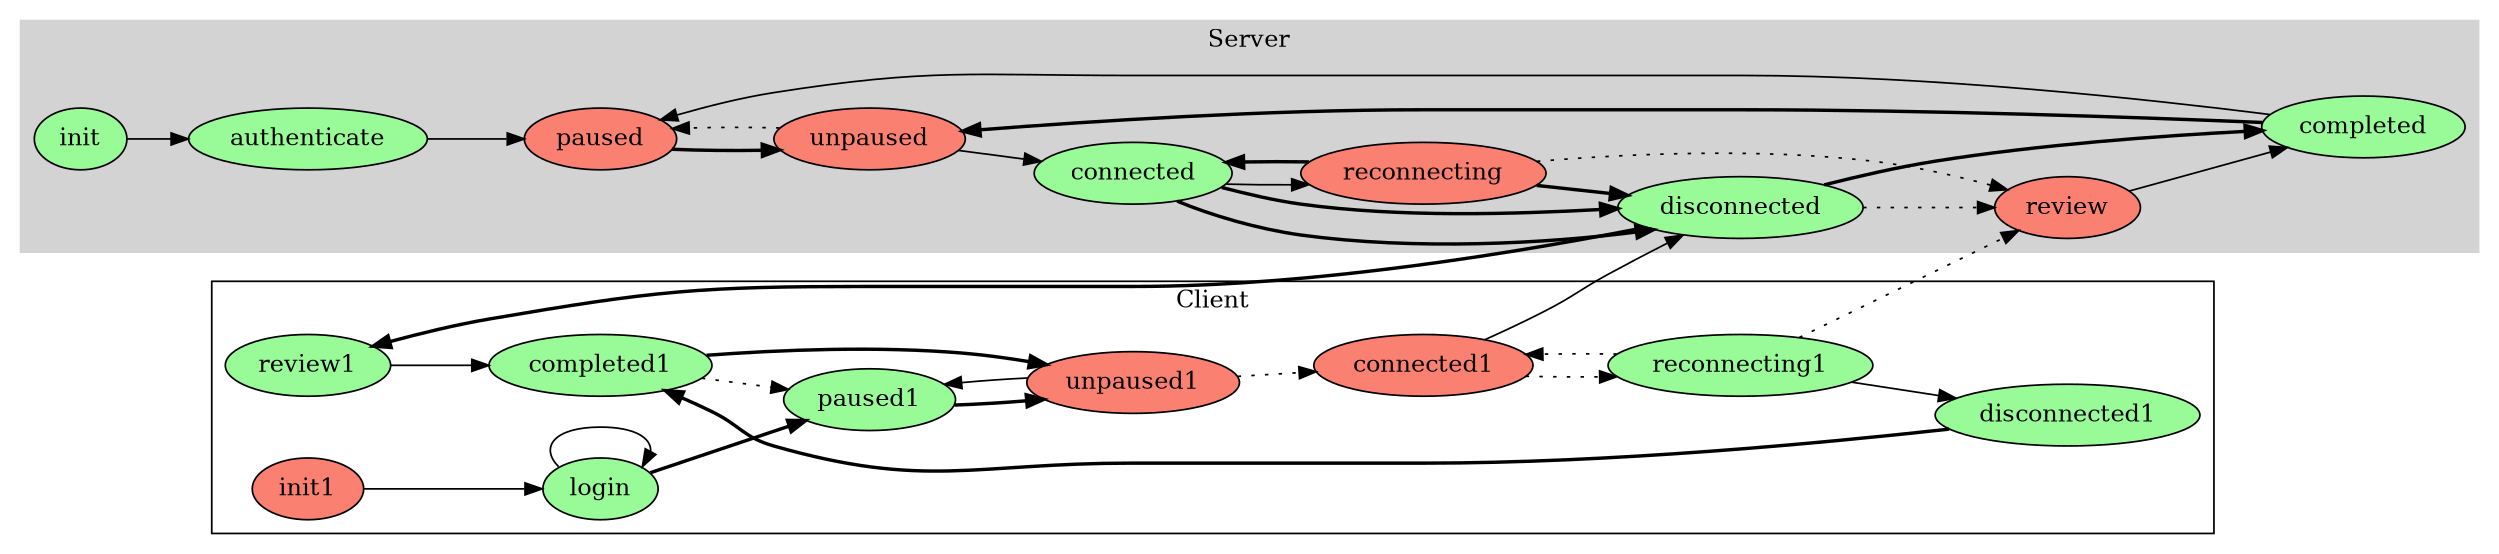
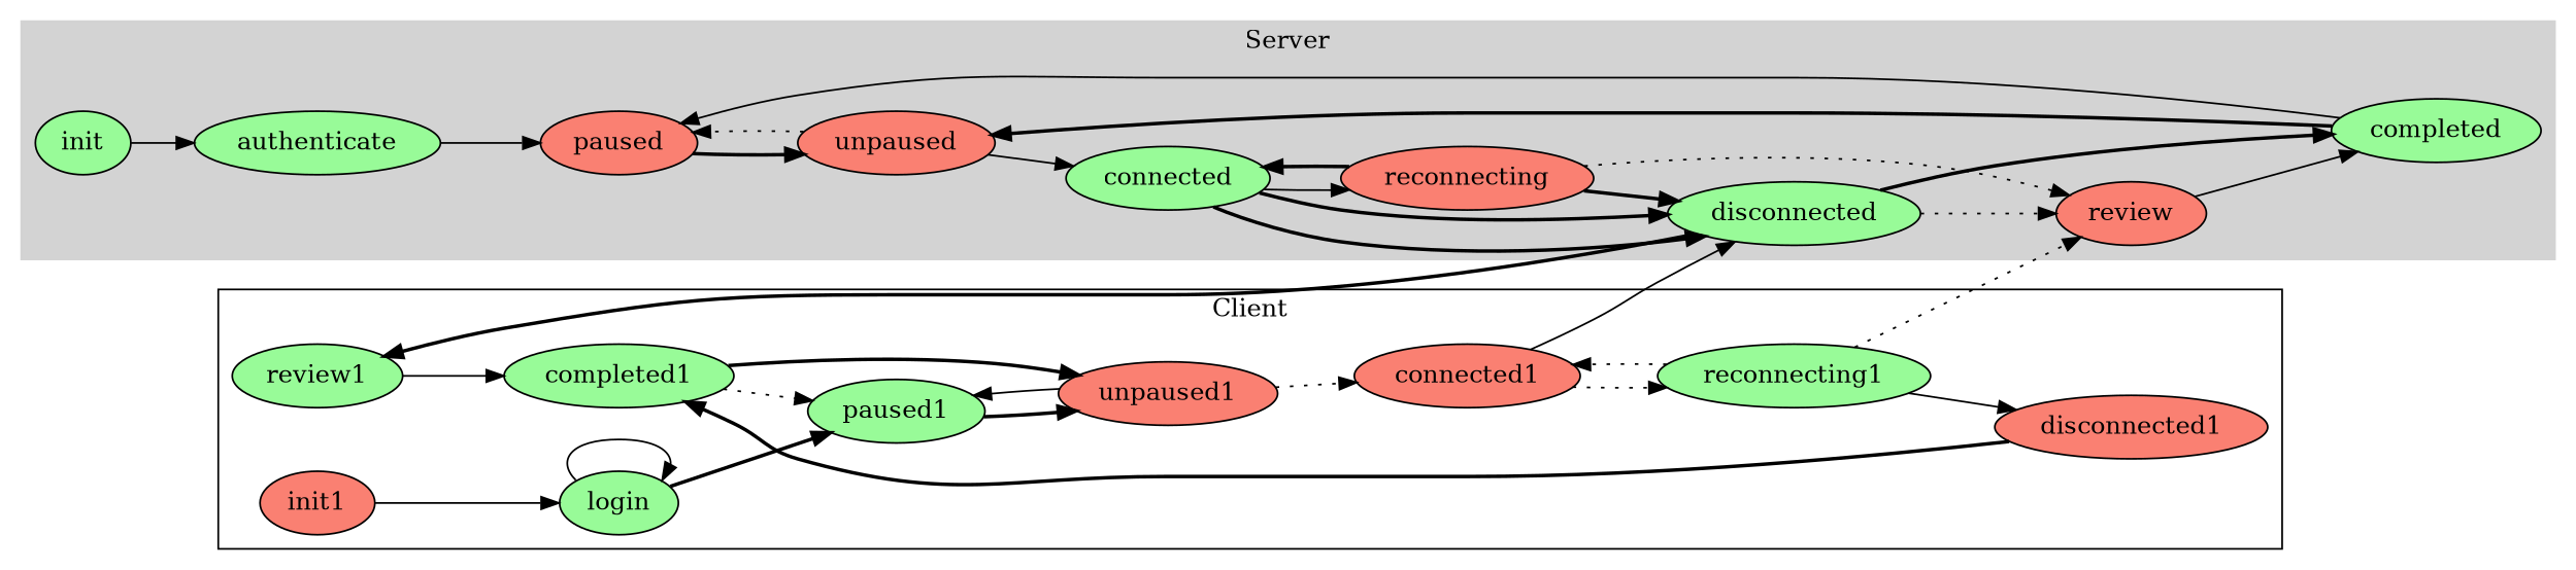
  digraph {
    rankdir=LR
    node [fillcolor=palegreen style=filled]
    edge [style=solid]
    init
    authenticate
    paused [fillcolor=salmon]
    unpaused [fillcolor=salmon]
    connected
    disconnected
    reconnecting [fillcolor=salmon]
    review [fillcolor=salmon]
    completed
    review1
    init1 [fillcolor=salmon]
    login
    paused1
    unpaused1 [fillcolor=salmon]
    connected1 [fillcolor=salmon]
    reconnecting1
    completed1
-   disconnected1
+   disconnected1 [fillcolor=salmon]
    subgraph cluster_1 {
      color=lightgrey
      label=Server
      style=filled
      init
      authenticate
      paused
      unpaused
      connected
      disconnected
      reconnecting
      review
      completed
    }
    subgraph cluster_2 {
      label=Client
      review1
      init1
      login
      paused1
      unpaused1
      connected1
      reconnecting1
      completed1
      disconnected1
    }
    init -> authenticate
    authenticate -> paused
    paused -> unpaused [style=bold]
    unpaused -> paused [style=dotted]
    unpaused -> connected
    connected -> disconnected [style=bold]
    connected -> disconnected [style=bold]
    connected -> reconnecting
    disconnected -> review [style=dotted]
    disconnected -> completed [style=bold]
    disconnected -> review1 [style=bold]
    reconnecting -> connected [style=bold]
    reconnecting -> disconnected [style=bold]
    reconnecting -> review [style=dotted]
    review -> completed
    completed -> paused
    completed -> unpaused [style=bold]
    review1 -> completed1
    init1 -> login
    login -> login
    login -> paused1 [style=bold]
    paused1 -> unpaused1 [style=bold]
    unpaused1 -> paused1
    unpaused1 -> connected1 [style=dotted]
    connected1 -> disconnected
    connected1 -> reconnecting1 [style=dotted]
    reconnecting1 -> review [style=dotted]
    reconnecting1 -> connected1 [style=dotted]
    reconnecting1 -> disconnected1
    completed1 -> paused1 [style=dotted]
    completed1 -> unpaused1 [style=bold]
    disconnected1 -> completed1 [style=bold]
  }
